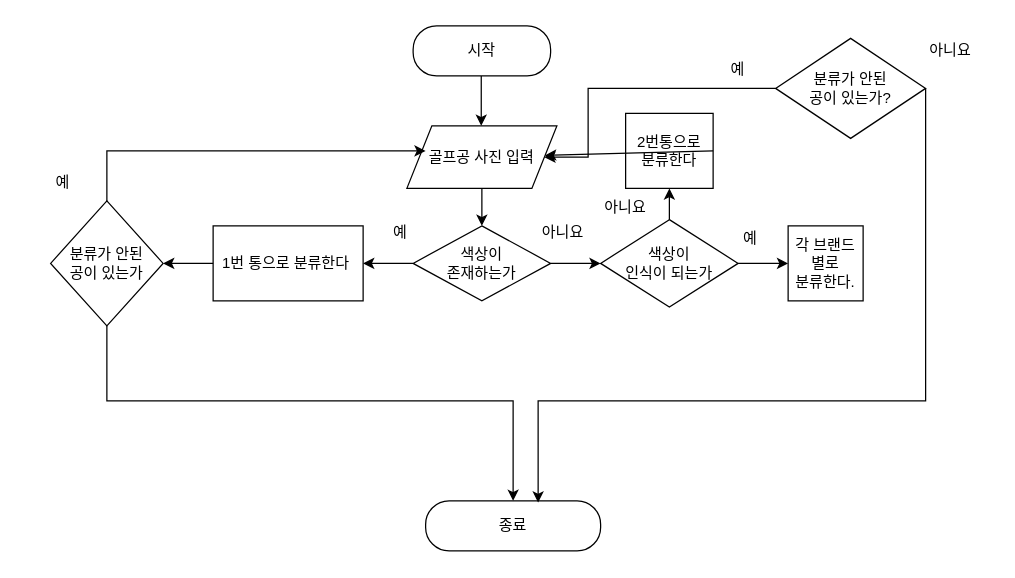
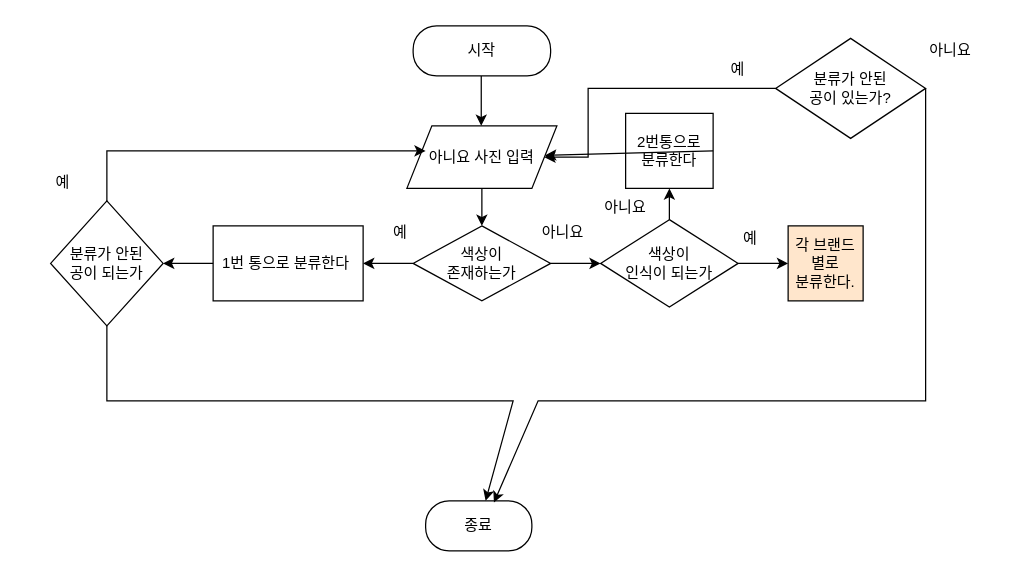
  <mxCell id="0" />
  <mxCell id="1" parent="0" />
  <mxCell id="2" value="시작" style="rounded=1;whiteSpace=wrap;html=1;arcSize=47;" vertex="1" parent="1"><mxGeometry x="330" y="20" width="110" height="40" as="geometry" /></mxCell>
  <mxCell id="3" value="색상이&lt;br&gt;존재하는가" style="rhombus;whiteSpace=wrap;html=1;" vertex="1" parent="1"><mxGeometry x="330" y="180" width="110" height="60" as="geometry" /></mxCell>
  <mxCell id="4" value="" style="endArrow=classic;html=1;rounded=0;" edge="1" parent="1"><mxGeometry width="50" height="50" relative="1" as="geometry"><mxPoint x="384.5" y="60" as="sourcePoint" /><mxPoint x="384.5" y="100" as="targetPoint" /><Array as="points"><mxPoint x="384.5" y="60" /></Array></mxGeometry></mxCell>
  <mxCell id="5" value="" style="endArrow=classic;html=1;rounded=0;exitX=0;exitY=0.5;exitDx=0;exitDy=0;" edge="1" parent="1" source="3"><mxGeometry width="50" height="50" relative="1" as="geometry"><mxPoint x="270" y="160" as="sourcePoint" /><mxPoint x="290" y="210" as="targetPoint" /></mxGeometry></mxCell>
  <mxCell id="6" value="" style="endArrow=classic;html=1;rounded=0;" edge="1" parent="1" target="3"><mxGeometry width="50" height="50" relative="1" as="geometry"><mxPoint x="385" y="130" as="sourcePoint" /><mxPoint x="410" y="140" as="targetPoint" /></mxGeometry></mxCell>
  <mxCell id="7" value="예" style="text;html=1;strokeColor=none;fillColor=none;align=center;verticalAlign=middle;whiteSpace=wrap;rounded=0;" vertex="1" parent="1"><mxGeometry x="290" y="170" width="60" height="30" as="geometry" /></mxCell>
  <mxCell id="8" value="" style="endArrow=classic;html=1;rounded=0;exitX=1;exitY=0.5;exitDx=0;exitDy=0;" edge="1" parent="1" source="3"><mxGeometry width="50" height="50" relative="1" as="geometry"><mxPoint x="450" y="270" as="sourcePoint" /><mxPoint x="480" y="210" as="targetPoint" /></mxGeometry></mxCell>
  <mxCell id="9" value="아니요" style="text;html=1;strokeColor=none;fillColor=none;align=center;verticalAlign=middle;whiteSpace=wrap;rounded=0;" vertex="1" parent="1"><mxGeometry x="420" y="170" width="60" height="30" as="geometry" /></mxCell>
- <mxCell id="10" value="골프공 사진 입력" style="shape=parallelogram;perimeter=parallelogramPerimeter;whiteSpace=wrap;html=1;fixedSize=1;" vertex="1" parent="1"><mxGeometry x="325" y="100" width="120" height="50" as="geometry" /></mxCell>
+ <mxCell id="10" value="아니요 사진 입력" style="shape=parallelogram;perimeter=parallelogramPerimeter;whiteSpace=wrap;html=1;fixedSize=1;" vertex="1" parent="1"><mxGeometry x="325" y="100" width="120" height="50" as="geometry" /></mxCell>
  <mxCell id="11" value="1번 통으로 분류한다&amp;nbsp;" style="rounded=0;whiteSpace=wrap;html=1;" vertex="1" parent="1"><mxGeometry x="170" y="180" width="120" height="60" as="geometry" /></mxCell>
  <mxCell id="12" value="" style="endArrow=classic;html=1;rounded=0;exitX=0;exitY=0.5;exitDx=0;exitDy=0;" edge="1" parent="1" source="11"><mxGeometry width="50" height="50" relative="1" as="geometry"><mxPoint x="120" y="230" as="sourcePoint" /><mxPoint x="130" y="210" as="targetPoint" /></mxGeometry></mxCell>
- <mxCell id="13" value="분류가 안된 &lt;br&gt;공이 있는가" style="rhombus;whiteSpace=wrap;html=1;" vertex="1" parent="1"><mxGeometry x="40" y="160" width="90" height="100" as="geometry" /></mxCell>
+ <mxCell id="13" value="분류가 안된 &lt;br&gt;공이 되는가" style="rhombus;whiteSpace=wrap;html=1;" vertex="1" parent="1"><mxGeometry x="40" y="160" width="90" height="100" as="geometry" /></mxCell>
  <mxCell id="14" value="예" style="text;html=1;strokeColor=none;fillColor=none;align=center;verticalAlign=middle;whiteSpace=wrap;rounded=0;" vertex="1" parent="1"><mxGeometry x="20" y="130" width="60" height="30" as="geometry" /></mxCell>
  <mxCell id="15" value="" style="endArrow=classic;html=1;rounded=0;exitX=0.5;exitY=1;exitDx=0;exitDy=0;" edge="1" parent="1" source="13" target="16"><mxGeometry width="50" height="50" relative="1" as="geometry"><mxPoint x="230" y="290" as="sourcePoint" /><mxPoint x="180" y="480" as="targetPoint" /><Array as="points"><mxPoint x="85" y="320" /><mxPoint x="410" y="320" /></Array></mxGeometry></mxCell>
- <mxCell id="16" value="종료" style="rounded=1;whiteSpace=wrap;html=1;arcSize=47;" vertex="1" parent="1"><mxGeometry x="340" y="400" width="140" height="40" as="geometry" /></mxCell>
+ <mxCell id="16" value="종료" style="rounded=1;whiteSpace=wrap;html=1;arcSize=47;" vertex="1" parent="1"><mxGeometry x="340" y="400" width="85" height="40" as="geometry" /></mxCell>
  <mxCell id="17" value="" style="endArrow=classic;html=1;rounded=0;exitX=0.5;exitY=0;exitDx=0;exitDy=0;" edge="1" parent="1" source="13"><mxGeometry width="50" height="50" relative="1" as="geometry"><mxPoint x="120" y="130" as="sourcePoint" /><mxPoint x="340" y="120" as="targetPoint" /><Array as="points"><mxPoint x="85" y="120" /><mxPoint x="200" y="120" /><mxPoint x="250" y="120" /></Array></mxGeometry></mxCell>
  <mxCell id="18" value="색상이&lt;br&gt;인식이 되는가" style="rhombus;whiteSpace=wrap;html=1;" vertex="1" parent="1"><mxGeometry x="480" y="175" width="110" height="70" as="geometry" /></mxCell>
  <mxCell id="19" value="" style="endArrow=classic;html=1;rounded=0;exitX=1;exitY=0.5;exitDx=0;exitDy=0;" edge="1" parent="1" source="18"><mxGeometry width="50" height="50" relative="1" as="geometry"><mxPoint x="590" y="230" as="sourcePoint" /><mxPoint x="630" y="210" as="targetPoint" /></mxGeometry></mxCell>
  <mxCell id="20" value="2번통으로&lt;br&gt;분류한다" style="rounded=0;whiteSpace=wrap;html=1;" vertex="1" parent="1"><mxGeometry x="500" y="90" width="70" height="60" as="geometry" /></mxCell>
  <mxCell id="21" value="" style="endArrow=classic;html=1;rounded=0;exitX=0.5;exitY=0;exitDx=0;exitDy=0;" edge="1" parent="1" source="18"><mxGeometry width="50" height="50" relative="1" as="geometry"><mxPoint x="430" y="330" as="sourcePoint" /><mxPoint x="535" y="150" as="targetPoint" /></mxGeometry></mxCell>
- <mxCell id="22" value="각 브랜드별로&lt;br&gt;분류한다." style="whiteSpace=wrap;html=1;aspect=fixed;" vertex="1" parent="1"><mxGeometry x="630" y="180" width="60" height="60" as="geometry" /></mxCell>
+ <mxCell id="22" value="각 브랜드별로&lt;br&gt;분류한다." style="whiteSpace=wrap;html=1;aspect=fixed;fillColor=#ffe6cc;" vertex="1" parent="1"><mxGeometry x="630" y="180" width="60" height="60" as="geometry" /></mxCell>
  <mxCell id="23" value="분류가 안된&lt;br&gt;공이 있는가?" style="rhombus;whiteSpace=wrap;html=1;" vertex="1" parent="1"><mxGeometry x="620" y="30" width="120" height="80" as="geometry" /></mxCell>
  <mxCell id="24" value="" style="endArrow=classic;html=1;rounded=0;exitX=0;exitY=0.5;exitDx=0;exitDy=0;entryX=1;entryY=0.5;entryDx=0;entryDy=0;" edge="1" parent="1" source="23" target="10"><mxGeometry width="50" height="50" relative="1" as="geometry"><mxPoint x="560" y="80" as="sourcePoint" /><mxPoint x="460" y="70" as="targetPoint" /><Array as="points"><mxPoint x="470" y="70" /><mxPoint x="470" y="125" /></Array></mxGeometry></mxCell>
  <mxCell id="25" value="" style="endArrow=classic;html=1;rounded=0;exitX=1;exitY=0.5;exitDx=0;exitDy=0;" edge="1" parent="1" source="20" target="10"><mxGeometry width="50" height="50" relative="1" as="geometry"><mxPoint x="580" y="150" as="sourcePoint" /><mxPoint x="630" y="100" as="targetPoint" /></mxGeometry></mxCell>
  <mxCell id="26" value="예" style="text;html=1;strokeColor=none;fillColor=none;align=center;verticalAlign=middle;whiteSpace=wrap;rounded=0;" vertex="1" parent="1"><mxGeometry x="560" y="40" width="60" height="30" as="geometry" /></mxCell>
  <mxCell id="27" value="아니요" style="text;html=1;strokeColor=none;fillColor=none;align=center;verticalAlign=middle;whiteSpace=wrap;rounded=0;" vertex="1" parent="1"><mxGeometry x="730" y="25" width="60" height="30" as="geometry" /></mxCell>
  <mxCell id="28" value="" style="endArrow=classic;html=1;rounded=0;exitX=1;exitY=0.5;exitDx=0;exitDy=0;entryX=0.643;entryY=0.035;entryDx=0;entryDy=0;entryPerimeter=0;" edge="1" parent="1" source="23" target="16"><mxGeometry width="50" height="50" relative="1" as="geometry"><mxPoint x="740" y="110" as="sourcePoint" /><mxPoint x="430" y="540" as="targetPoint" /><Array as="points"><mxPoint x="740" y="320" /><mxPoint x="430" y="320" /></Array></mxGeometry></mxCell>
  <mxCell id="29" value="아니요" style="text;html=1;strokeColor=none;fillColor=none;align=center;verticalAlign=middle;whiteSpace=wrap;rounded=0;" vertex="1" parent="1"><mxGeometry x="470" y="150" width="60" height="30" as="geometry" /></mxCell>
  <mxCell id="30" value="예" style="text;html=1;strokeColor=none;fillColor=none;align=center;verticalAlign=middle;whiteSpace=wrap;rounded=0;" vertex="1" parent="1"><mxGeometry x="570" y="175" width="60" height="30" as="geometry" /></mxCell>
